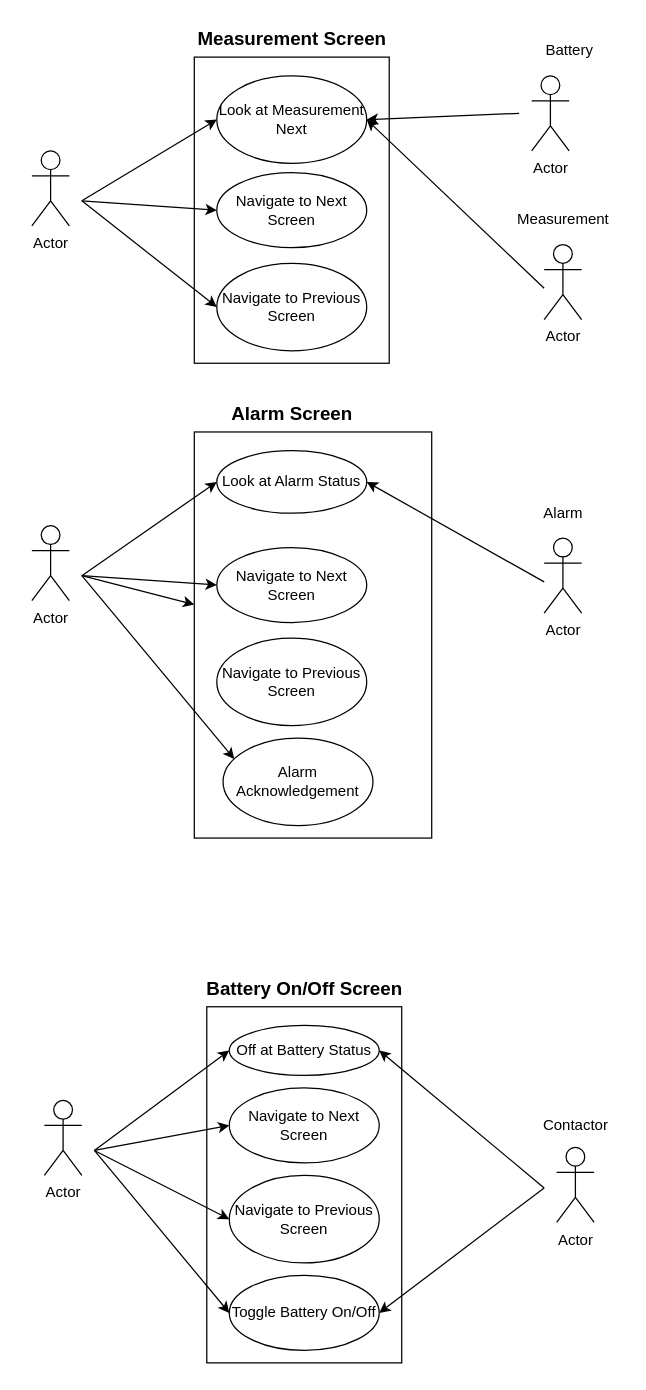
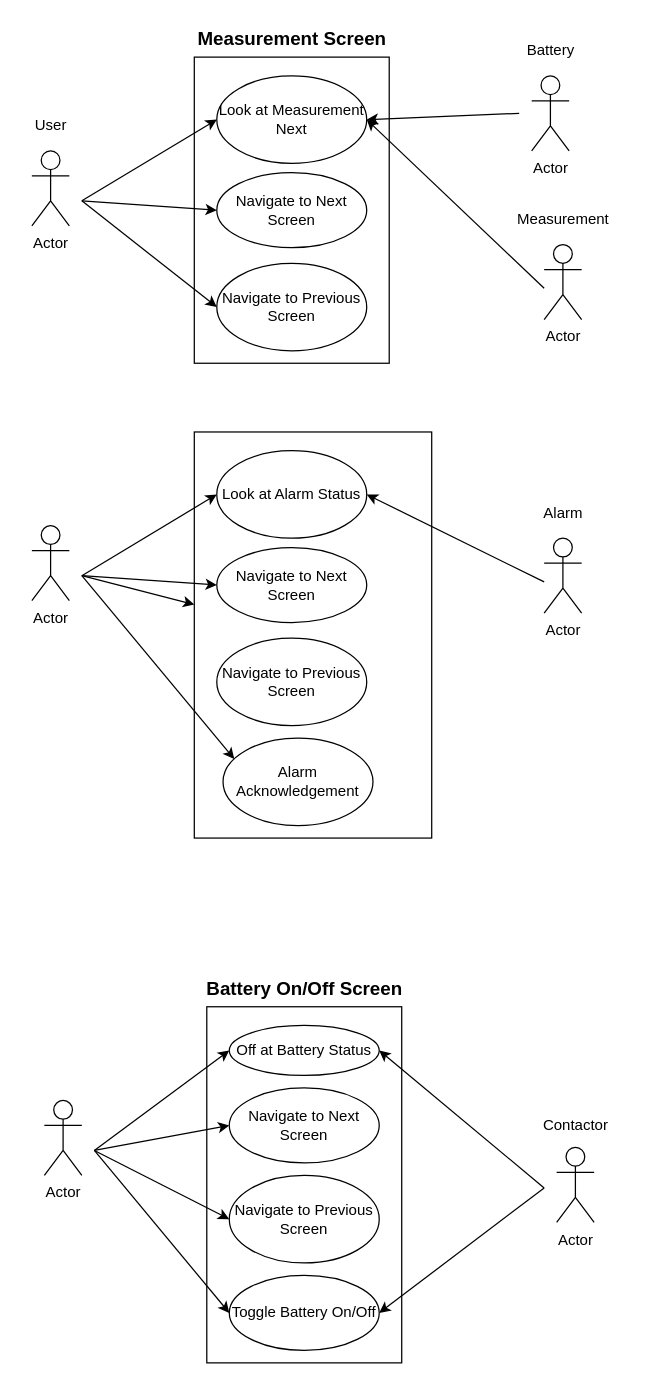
  <mxCell id="0" />
  <mxCell id="1" parent="0" />
  <mxCell id="2" value="Actor" style="shape=umlActor;verticalLabelPosition=bottom;verticalAlign=top;html=1;outlineConnect=0;" parent="1" vertex="1"><mxGeometry x="25" y="120" width="30" height="60" as="geometry" /></mxCell>
  <mxCell id="3" value="" style="rounded=0;whiteSpace=wrap;html=1;" parent="1" vertex="1"><mxGeometry x="155" y="45" width="156" height="245" as="geometry" /></mxCell>
  <mxCell id="4" value="&lt;b&gt;&lt;font style=&quot;font-size: 15px&quot;&gt;Measurement Screen&lt;/font&gt;&lt;/b&gt;" style="text;html=1;align=center;verticalAlign=middle;resizable=0;points=[];autosize=1;" parent="1" vertex="1"><mxGeometry x="148" y="20" width="170" height="20" as="geometry" /></mxCell>
  <mxCell id="5" value="Look at Measurement Next" style="ellipse;whiteSpace=wrap;html=1;" parent="1" vertex="1"><mxGeometry x="173" y="60" width="120" height="70" as="geometry" /></mxCell>
  <mxCell id="6" value="Navigate to Next Screen" style="ellipse;whiteSpace=wrap;html=1;" parent="1" vertex="1"><mxGeometry x="173" y="137.5" width="120" height="60" as="geometry" /></mxCell>
  <mxCell id="7" value="Navigate to Previous Screen" style="ellipse;whiteSpace=wrap;html=1;" parent="1" vertex="1"><mxGeometry x="173" y="210" width="120" height="70" as="geometry" /></mxCell>
  <mxCell id="8" value="" style="endArrow=classic;html=1;entryX=0;entryY=0.5;entryDx=0;entryDy=0;" parent="1" target="5" edge="1"><mxGeometry width="50" height="50" relative="1" as="geometry"><mxPoint x="65" y="160" as="sourcePoint" /><mxPoint x="165" y="110" as="targetPoint" /></mxGeometry></mxCell>
  <mxCell id="9" value="" style="endArrow=classic;html=1;entryX=0;entryY=0.5;entryDx=0;entryDy=0;" parent="1" target="6" edge="1"><mxGeometry width="50" height="50" relative="1" as="geometry"><mxPoint x="65" y="160" as="sourcePoint" /><mxPoint x="115" y="260" as="targetPoint" /></mxGeometry></mxCell>
  <mxCell id="10" value="" style="endArrow=classic;html=1;entryX=0;entryY=0.5;entryDx=0;entryDy=0;" parent="1" target="7" edge="1"><mxGeometry width="50" height="50" relative="1" as="geometry"><mxPoint x="65" y="160" as="sourcePoint" /><mxPoint x="65" y="280" as="targetPoint" /></mxGeometry></mxCell>
  <mxCell id="11" value="Actor" style="shape=umlActor;verticalLabelPosition=bottom;verticalAlign=top;html=1;outlineConnect=0;" parent="1" vertex="1"><mxGeometry x="25" y="420" width="30" height="60" as="geometry" /></mxCell>
  <mxCell id="12" value="" style="rounded=0;whiteSpace=wrap;html=1;fillColor=none;" parent="1" vertex="1"><mxGeometry x="155" y="345" width="190" height="325" as="geometry" /></mxCell>
- <mxCell id="13" value="&lt;b&gt;&lt;font style=&quot;font-size: 15px&quot;&gt;Alarm Screen&lt;/font&gt;&lt;/b&gt;" style="text;html=1;align=center;verticalAlign=middle;resizable=0;points=[];autosize=1;" parent="1" vertex="1"><mxGeometry x="178" y="320" width="110" height="20" as="geometry" /></mxCell>
- <mxCell id="14" value="Look at Alarm Status" style="ellipse;whiteSpace=wrap;html=1;" parent="1" vertex="1"><mxGeometry x="173" y="360" width="120" height="50" as="geometry" /></mxCell>
+ <mxCell id="14" value="Look at Alarm Status" style="ellipse;whiteSpace=wrap;html=1;" parent="1" vertex="1"><mxGeometry x="173" y="360" width="120" height="70" as="geometry" /></mxCell>
  <mxCell id="15" value="Navigate to Next Screen" style="ellipse;whiteSpace=wrap;html=1;" parent="1" vertex="1"><mxGeometry x="173" y="437.5" width="120" height="60" as="geometry" /></mxCell>
  <mxCell id="16" value="Navigate to Previous Screen" style="ellipse;whiteSpace=wrap;html=1;" parent="1" vertex="1"><mxGeometry x="173" y="510" width="120" height="70" as="geometry" /></mxCell>
  <mxCell id="17" value="" style="endArrow=classic;html=1;entryX=0;entryY=0.5;entryDx=0;entryDy=0;" parent="1" target="14" edge="1"><mxGeometry width="50" height="50" relative="1" as="geometry"><mxPoint x="65" y="460" as="sourcePoint" /><mxPoint x="165" y="410" as="targetPoint" /></mxGeometry></mxCell>
  <mxCell id="18" value="" style="endArrow=classic;html=1;entryX=0;entryY=0.5;entryDx=0;entryDy=0;" parent="1" target="15" edge="1"><mxGeometry width="50" height="50" relative="1" as="geometry"><mxPoint x="65" y="460" as="sourcePoint" /><mxPoint x="115" y="560" as="targetPoint" /></mxGeometry></mxCell>
  <mxCell id="19" value="" style="endArrow=classic;html=1;entryX=0;entryY=0.75;entryDx=0;entryDy=0;" parent="1" edge="1"><mxGeometry width="50" height="50" relative="1" as="geometry"><mxPoint x="65" y="460" as="sourcePoint" /><mxPoint x="187" y="606.75" as="targetPoint" /></mxGeometry></mxCell>
  <mxCell id="20" value="Actor" style="shape=umlActor;verticalLabelPosition=bottom;verticalAlign=top;html=1;outlineConnect=0;" parent="1" vertex="1"><mxGeometry x="35" y="880" width="30" height="60" as="geometry" /></mxCell>
  <mxCell id="21" value="" style="rounded=0;whiteSpace=wrap;html=1;" parent="1" vertex="1"><mxGeometry x="165" y="805" width="156" height="285" as="geometry" /></mxCell>
  <mxCell id="22" value="&lt;b&gt;&lt;font style=&quot;font-size: 15px&quot;&gt;Battery On/Off Screen&lt;/font&gt;&lt;/b&gt;" style="text;html=1;align=center;verticalAlign=middle;resizable=0;points=[];autosize=1;" parent="1" vertex="1"><mxGeometry x="158" y="780" width="170" height="20" as="geometry" /></mxCell>
  <mxCell id="23" value="Off at Battery Status" style="ellipse;whiteSpace=wrap;html=1;" parent="1" vertex="1"><mxGeometry x="183" y="820" width="120" height="40" as="geometry" /></mxCell>
  <mxCell id="24" value="Navigate to Next Screen" style="ellipse;whiteSpace=wrap;html=1;" parent="1" vertex="1"><mxGeometry x="183" y="870" width="120" height="60" as="geometry" /></mxCell>
  <mxCell id="25" value="Navigate to Previous Screen" style="ellipse;whiteSpace=wrap;html=1;" parent="1" vertex="1"><mxGeometry x="183" y="940" width="120" height="70" as="geometry" /></mxCell>
  <mxCell id="26" value="" style="endArrow=classic;html=1;entryX=0;entryY=0.5;entryDx=0;entryDy=0;" parent="1" target="23" edge="1"><mxGeometry width="50" height="50" relative="1" as="geometry"><mxPoint x="75" y="920" as="sourcePoint" /><mxPoint x="175" y="870" as="targetPoint" /></mxGeometry></mxCell>
  <mxCell id="27" value="" style="endArrow=classic;html=1;entryX=0;entryY=0.5;entryDx=0;entryDy=0;" parent="1" target="24" edge="1"><mxGeometry width="50" height="50" relative="1" as="geometry"><mxPoint x="75" y="920" as="sourcePoint" /><mxPoint x="125" y="1020" as="targetPoint" /></mxGeometry></mxCell>
  <mxCell id="28" value="" style="endArrow=classic;html=1;entryX=0;entryY=0.5;entryDx=0;entryDy=0;" parent="1" target="25" edge="1"><mxGeometry width="50" height="50" relative="1" as="geometry"><mxPoint x="75" y="920" as="sourcePoint" /><mxPoint x="75" y="1040" as="targetPoint" /></mxGeometry></mxCell>
  <mxCell id="29" value="Toggle Battery On/Off" style="ellipse;whiteSpace=wrap;html=1;" parent="1" vertex="1"><mxGeometry x="183" y="1020" width="120" height="60" as="geometry" /></mxCell>
  <mxCell id="30" value="" style="endArrow=classic;html=1;entryX=0;entryY=0.5;entryDx=0;entryDy=0;" parent="1" target="29" edge="1"><mxGeometry width="50" height="50" relative="1" as="geometry"><mxPoint x="75" y="920" as="sourcePoint" /><mxPoint x="183" y="975" as="targetPoint" /></mxGeometry></mxCell>
  <mxCell id="31" value="Actor" style="shape=umlActor;verticalLabelPosition=bottom;verticalAlign=top;html=1;outlineConnect=0;" parent="1" vertex="1"><mxGeometry x="425" y="60" width="30" height="60" as="geometry" /></mxCell>
  <mxCell id="32" value="Actor" style="shape=umlActor;verticalLabelPosition=bottom;verticalAlign=top;html=1;outlineConnect=0;" parent="1" vertex="1"><mxGeometry x="435" y="430" width="30" height="60" as="geometry" /></mxCell>
  <mxCell id="33" value="Actor" style="shape=umlActor;verticalLabelPosition=bottom;verticalAlign=top;html=1;outlineConnect=0;" parent="1" vertex="1"><mxGeometry x="445" y="917.5" width="30" height="60" as="geometry" /></mxCell>
- <mxCell id="34" value="Battery" style="text;html=1;align=center;verticalAlign=middle;resizable=0;points=[];autosize=1;" parent="1" vertex="1"><mxGeometry x="430" y="30" width="50" height="20" as="geometry" /></mxCell>
+ <mxCell id="34" value="Battery" style="text;html=1;align=center;verticalAlign=middle;resizable=0;points=[];autosize=1;" parent="1" vertex="1"><mxGeometry x="415" y="30" width="50" height="20" as="geometry" /></mxCell>
+ <mxCell id="35" value="User" style="text;html=1;align=center;verticalAlign=middle;resizable=0;points=[];autosize=1;" parent="1" vertex="1"><mxGeometry x="20" y="90" width="40" height="20" as="geometry" /></mxCell>
  <mxCell id="36" value="Contactor" style="text;html=1;align=center;verticalAlign=middle;resizable=0;points=[];autosize=1;" parent="1" vertex="1"><mxGeometry x="425" y="890" width="70" height="20" as="geometry" /></mxCell>
  <mxCell id="37" value="Alarm" style="text;html=1;align=center;verticalAlign=middle;resizable=0;points=[];autosize=1;" parent="1" vertex="1"><mxGeometry x="425" y="400" width="50" height="20" as="geometry" /></mxCell>
  <mxCell id="38" value="" style="endArrow=classic;html=1;entryX=1;entryY=0.5;entryDx=0;entryDy=0;" parent="1" target="5" edge="1"><mxGeometry width="50" height="50" relative="1" as="geometry"><mxPoint x="415" y="90" as="sourcePoint" /><mxPoint x="605" y="130" as="targetPoint" /></mxGeometry></mxCell>
  <mxCell id="39" value="" style="endArrow=classic;html=1;entryX=1;entryY=0.5;entryDx=0;entryDy=0;" parent="1" target="14" edge="1"><mxGeometry width="50" height="50" relative="1" as="geometry"><mxPoint x="435" y="465" as="sourcePoint" /><mxPoint x="303" y="410" as="targetPoint" /></mxGeometry></mxCell>
  <mxCell id="40" value="" style="endArrow=classic;html=1;entryX=1;entryY=0.5;entryDx=0;entryDy=0;" parent="1" edge="1"><mxGeometry width="50" height="50" relative="1" as="geometry"><mxPoint x="435" y="950" as="sourcePoint" /><mxPoint x="303" y="1050" as="targetPoint" /></mxGeometry></mxCell>
  <mxCell id="41" value="" style="endArrow=classic;html=1;" parent="1" edge="1"><mxGeometry width="50" height="50" relative="1" as="geometry"><mxPoint x="435" y="950" as="sourcePoint" /><mxPoint x="303" y="840" as="targetPoint" /></mxGeometry></mxCell>
  <mxCell id="42" value="Actor" style="shape=umlActor;verticalLabelPosition=bottom;verticalAlign=top;html=1;outlineConnect=0;" parent="1" vertex="1"><mxGeometry x="435" y="195" width="30" height="60" as="geometry" /></mxCell>
  <mxCell id="43" value="Measurement" style="text;html=1;align=center;verticalAlign=middle;resizable=0;points=[];autosize=1;" parent="1" vertex="1"><mxGeometry x="405" y="165" width="90" height="20" as="geometry" /></mxCell>
  <mxCell id="44" value="" style="endArrow=classic;html=1;entryX=1;entryY=0.5;entryDx=0;entryDy=0;" parent="1" target="5" edge="1"><mxGeometry width="50" height="50" relative="1" as="geometry"><mxPoint x="435" y="230" as="sourcePoint" /><mxPoint x="293" y="160" as="targetPoint" /></mxGeometry></mxCell>
  <mxCell id="45" value="Alarm Acknowledgement " style="ellipse;whiteSpace=wrap;html=1;" parent="1" vertex="1"><mxGeometry x="178" y="590" width="120" height="70" as="geometry" /></mxCell>
  <mxCell id="46" value="" style="endArrow=classic;html=1;" parent="1" target="12" edge="1"><mxGeometry width="50" height="50" relative="1" as="geometry"><mxPoint x="65" y="460" as="sourcePoint" /><mxPoint x="168" y="555" as="targetPoint" /></mxGeometry></mxCell>
